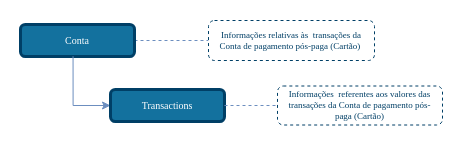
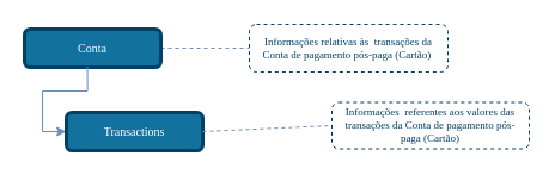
  <mxCell id="0" />
  <mxCell id="1" parent="0" />
  <mxCell id="2" style="edgeStyle=none;rounded=1;orthogonalLoop=1;jettySize=auto;html=1;entryX=0;entryY=0.5;entryDx=0;entryDy=0;dashed=1;endArrow=none;endFill=0;endSize=6;strokeColor=#6C8EBF;exitX=1;exitY=0.5;exitDx=0;exitDy=0;" parent="1" source="3" target="5" edge="1"><mxGeometry relative="1" as="geometry"><mxPoint x="239" y="208" as="sourcePoint" /><mxPoint x="420" y="111" as="targetPoint" /></mxGeometry></mxCell>
  <mxCell id="3" value="Conta" style="rounded=1;whiteSpace=wrap;html=1;comic=0;shadow=0;backgroundOutline=0;snapToPoint=0;fixDash=0;strokeWidth=3;fontFamily=Verdana;fontStyle=0;labelBackgroundColor=none;labelBorderColor=none;fontSize=10;fillColor=#13719E;strokeColor=#003F66;fontColor=#ffffff;" parent="1" vertex="1"><mxGeometry x="20" y="24" width="114" height="32" as="geometry" /></mxCell>
  <mxCell id="4" style="edgeStyle=orthogonalEdgeStyle;rounded=0;orthogonalLoop=1;jettySize=auto;html=1;entryX=0;entryY=0.5;entryDx=0;entryDy=0;strokeColor=#6C8EBF;endArrow=classic;endFill=1;exitX=0.461;exitY=0.993;exitDx=0;exitDy=0;exitPerimeter=0;" parent="1" source="3" target="6" edge="1"><mxGeometry relative="1" as="geometry"><mxPoint x="117" y="140" as="sourcePoint" /></mxGeometry></mxCell>
  <mxCell id="5" value="&lt;font style=&quot;font-size: 9px&quot;&gt;Informações relativas às&amp;nbsp; transações da Conta de pagamento pós-paga (Cartão)&amp;nbsp;&lt;/font&gt;" style="rounded=1;whiteSpace=wrap;html=1;shadow=0;comic=0;strokeColor=#003F66;strokeWidth=1;fillColor=#ffffff;fontFamily=Verdana;fontSize=9;fontColor=#003F66;dashed=1;spacingLeft=5;spacing=0;spacingRight=5;spacingBottom=5;spacingTop=5;align=center;verticalAlign=middle;gradientColor=#ffffff;" parent="1" vertex="1"><mxGeometry x="208" y="20" width="166" height="40" as="geometry" /></mxCell>
- <mxCell id="6" value="Transactions" style="rounded=1;whiteSpace=wrap;html=1;comic=0;shadow=0;backgroundOutline=0;snapToPoint=0;fixDash=0;strokeWidth=3;fontFamily=Verdana;fontStyle=0;labelBackgroundColor=none;labelBorderColor=none;fontSize=10;fillColor=#13719E;strokeColor=#003F66;fontColor=#ffffff;" parent="1" vertex="1"><mxGeometry x="110" y="89" width="114" height="32" as="geometry" /></mxCell>
+ <mxCell id="6" value="Transactions" style="rounded=1;whiteSpace=wrap;html=1;comic=0;shadow=0;backgroundOutline=0;snapToPoint=0;fixDash=0;strokeWidth=3;fontFamily=Verdana;fontStyle=0;labelBackgroundColor=none;labelBorderColor=none;fontSize=10;fillColor=#13719E;strokeColor=#003F66;fontColor=#ffffff;" parent="1" vertex="1"><mxGeometry x="55" y="94" width="114" height="32" as="geometry" /></mxCell>
  <mxCell id="7" style="edgeStyle=none;rounded=1;orthogonalLoop=1;jettySize=auto;html=1;entryX=0;entryY=0.5;entryDx=0;entryDy=0;dashed=1;endArrow=none;endFill=0;endSize=6;strokeColor=#6C8EBF;exitX=1;exitY=0.5;exitDx=0;exitDy=0;" parent="1" source="6" target="8" edge="1"><mxGeometry relative="1" as="geometry"><mxPoint x="237" y="105" as="sourcePoint" /><mxPoint x="502" y="106" as="targetPoint" /></mxGeometry></mxCell>
  <mxCell id="8" value="&lt;font style=&quot;font-size: 9px&quot;&gt;Informações&amp;nbsp; referentes aos valores das transações da Conta de pagamento pós-paga (Cartão)&lt;/font&gt;" style="rounded=1;whiteSpace=wrap;html=1;shadow=0;comic=0;strokeColor=#003F66;strokeWidth=1;fillColor=#ffffff;fontFamily=Verdana;fontSize=9;fontColor=#003F66;dashed=1;spacingLeft=5;spacing=0;spacingRight=5;spacingBottom=5;spacingTop=5;align=center;verticalAlign=middle;gradientColor=#ffffff;" parent="1" vertex="1"><mxGeometry x="277" y="85.5" width="165" height="39" as="geometry" /></mxCell>
